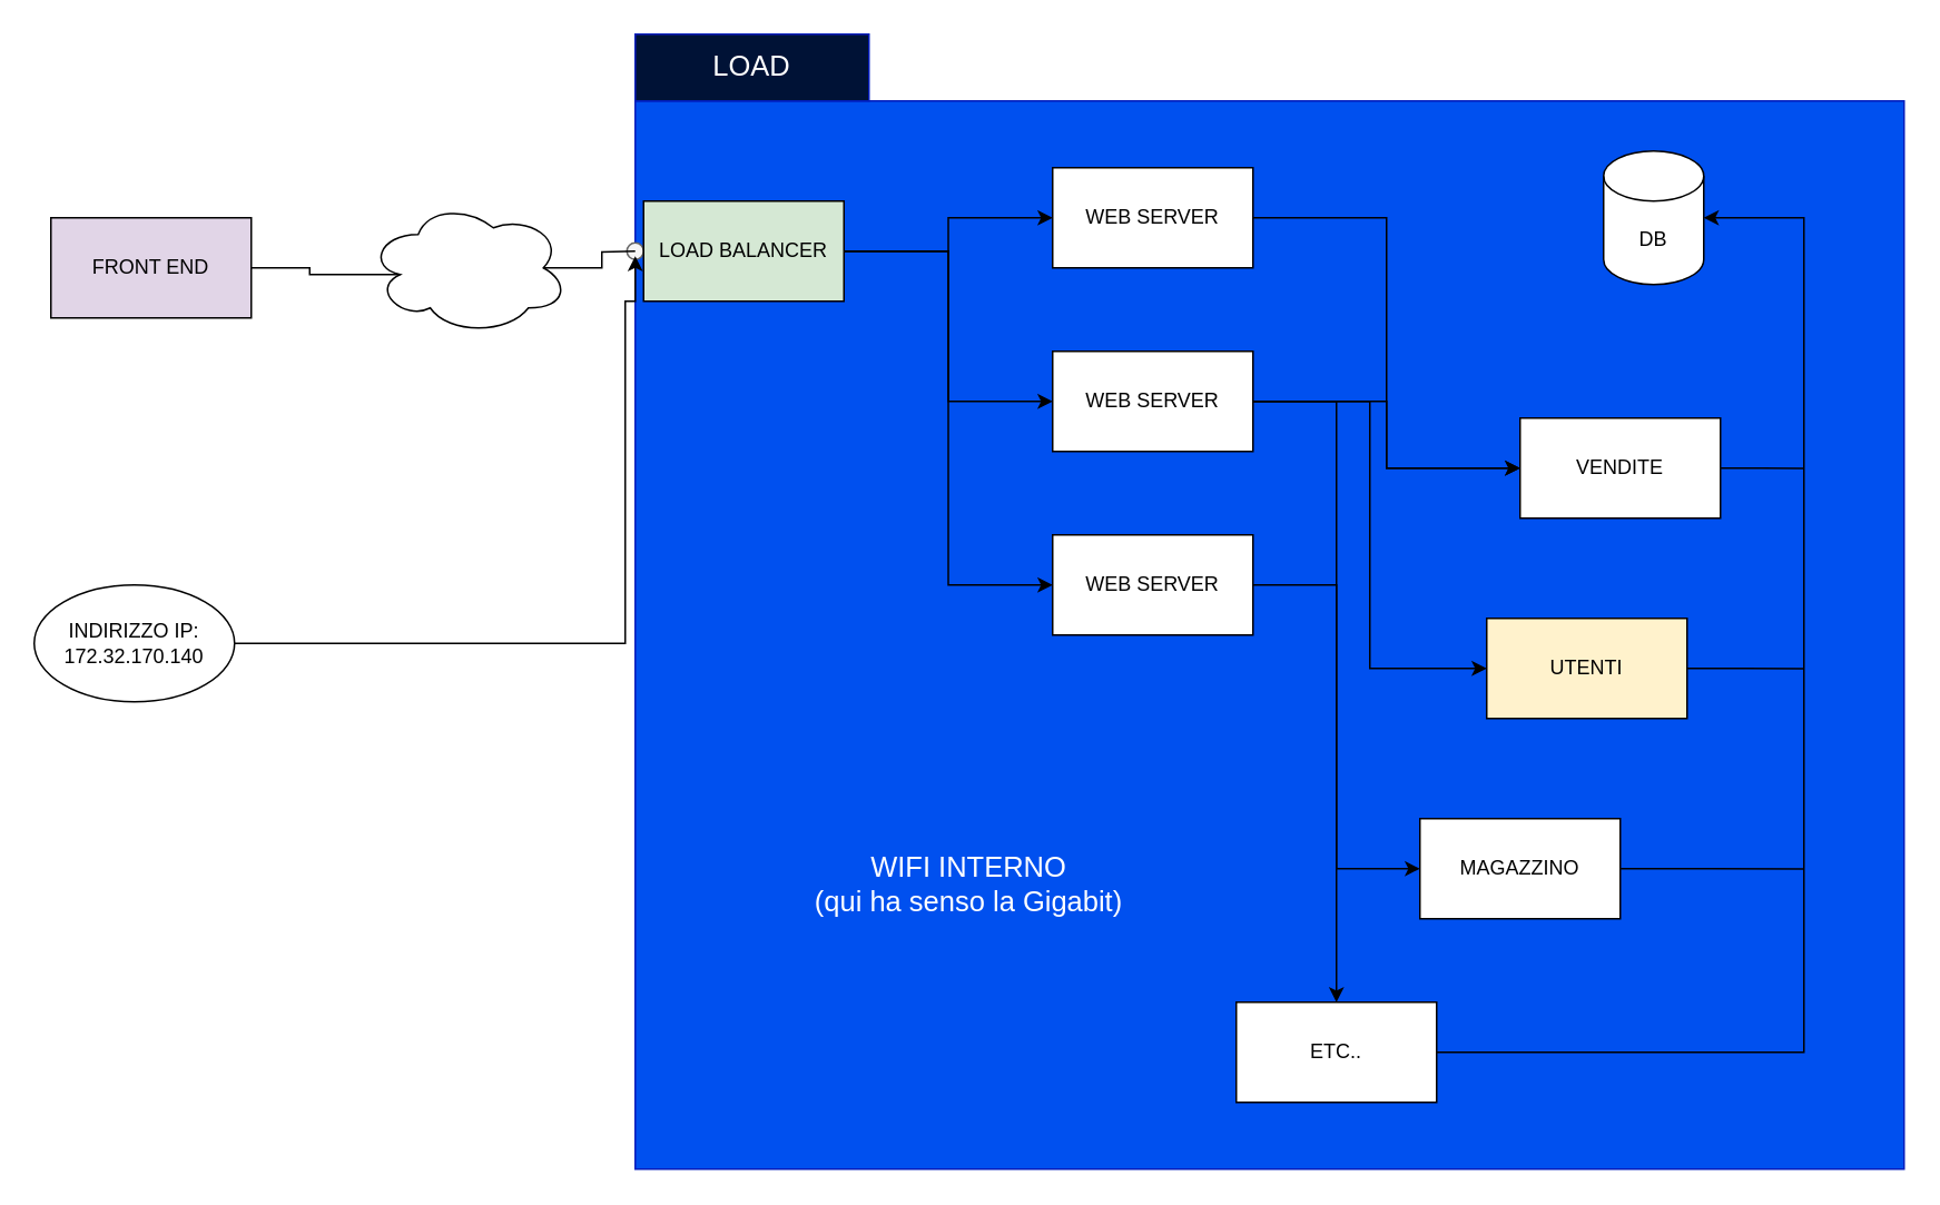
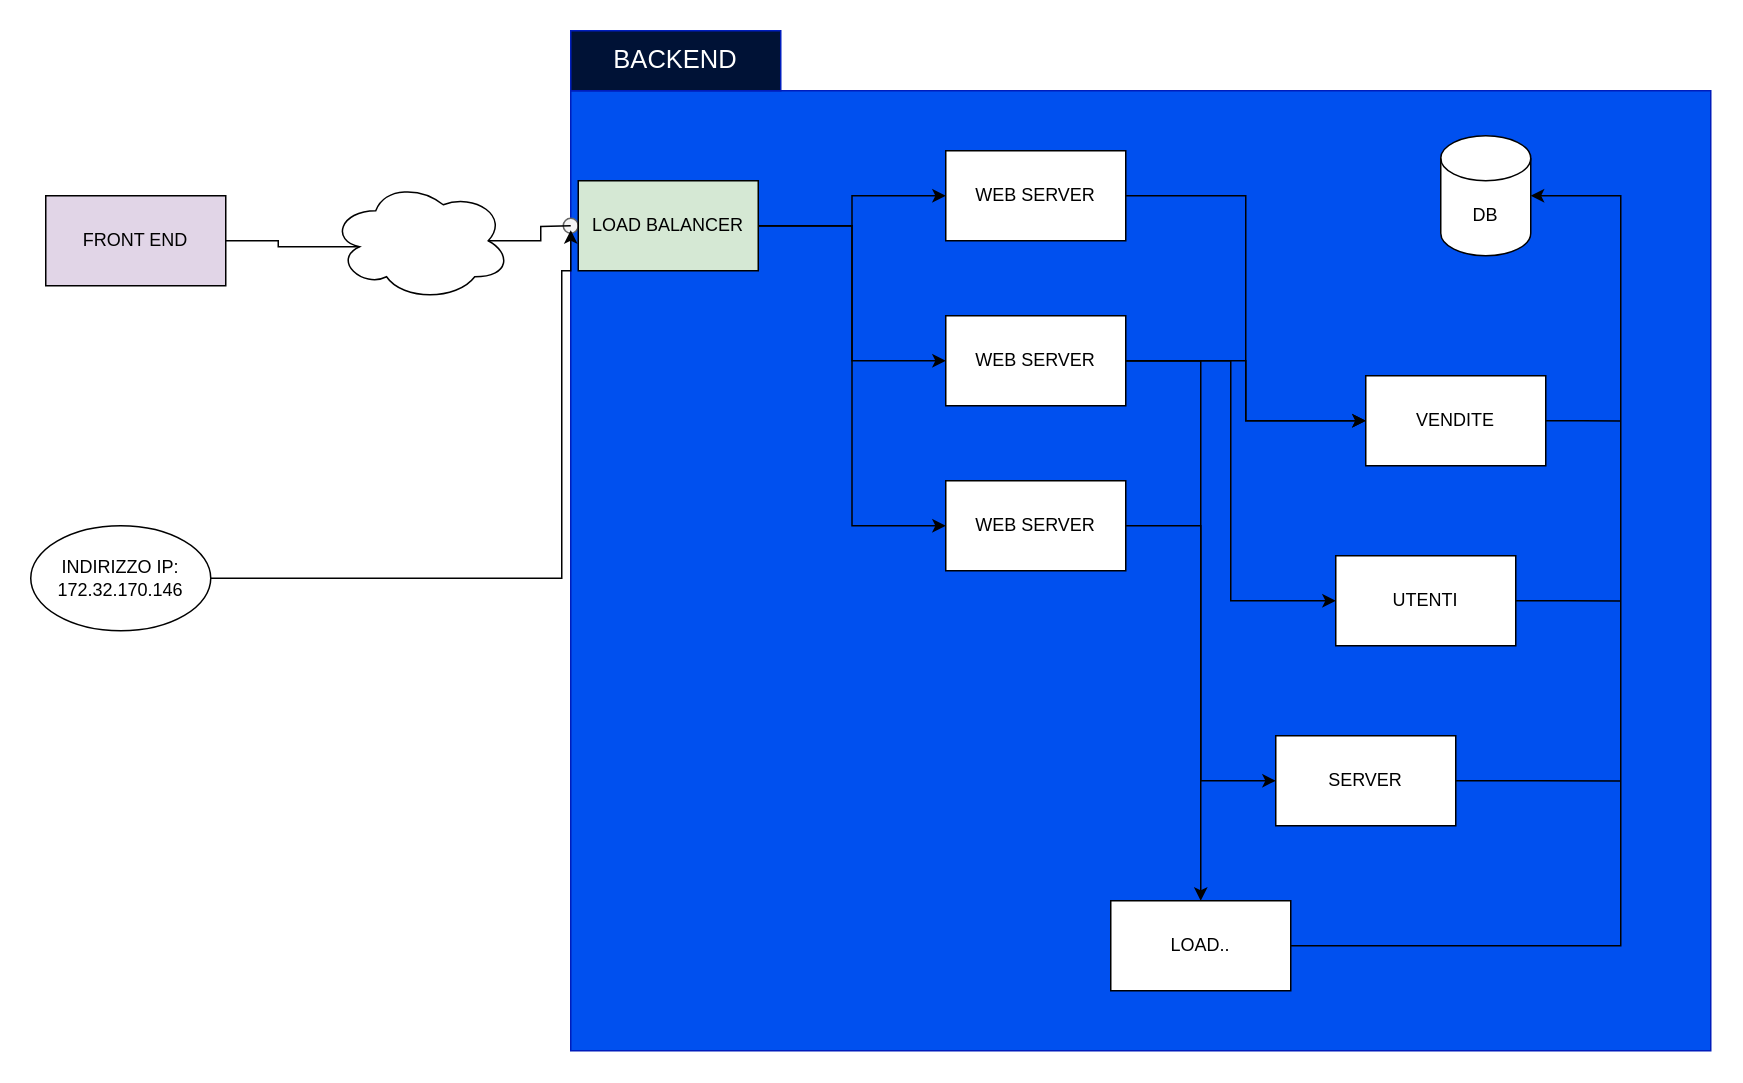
  <mxCell id="0" />
  <mxCell id="1" parent="0" />
  <mxCell id="2" value="" style="rounded=0;whiteSpace=wrap;html=1;fillColor=#0050ef;strokeColor=#001DBC;fontColor=#ffffff;" vertex="1" parent="1"><mxGeometry x="380" y="60" width="760" height="640" as="geometry" /></mxCell>
  <mxCell id="3" value="" style="ellipse;whiteSpace=wrap;html=1;aspect=fixed;fillColor=#f5f5f5;fontColor=#333333;strokeColor=#666666;" vertex="1" parent="1"><mxGeometry x="375" y="145" width="10" height="10" as="geometry" /></mxCell>
  <mxCell id="4" value="FRONT END" style="rounded=0;whiteSpace=wrap;html=1;fillColor=#e1d5e7;" vertex="1" parent="1"><mxGeometry x="30" y="130" width="120" height="60" as="geometry" /></mxCell>
  <mxCell id="5" style="edgeStyle=orthogonalEdgeStyle;rounded=0;orthogonalLoop=1;jettySize=auto;html=1;exitX=1;exitY=0.5;exitDx=0;exitDy=0;entryX=0;entryY=0.5;entryDx=0;entryDy=0;" edge="1" parent="1" source="8" target="11"><mxGeometry relative="1" as="geometry" /></mxCell>
  <mxCell id="6" style="edgeStyle=orthogonalEdgeStyle;rounded=0;orthogonalLoop=1;jettySize=auto;html=1;exitX=1;exitY=0.5;exitDx=0;exitDy=0;entryX=0;entryY=0.5;entryDx=0;entryDy=0;" edge="1" parent="1" source="8" target="15"><mxGeometry relative="1" as="geometry" /></mxCell>
  <mxCell id="7" style="edgeStyle=orthogonalEdgeStyle;rounded=0;orthogonalLoop=1;jettySize=auto;html=1;exitX=1;exitY=0.5;exitDx=0;exitDy=0;entryX=0;entryY=0.5;entryDx=0;entryDy=0;" edge="1" parent="1" source="8" target="17"><mxGeometry relative="1" as="geometry" /></mxCell>
  <mxCell id="8" value="LOAD BALANCER" style="rounded=0;whiteSpace=wrap;html=1;fillColor=#d5e8d4;" vertex="1" parent="1"><mxGeometry x="385" y="120" width="120" height="60" as="geometry" /></mxCell>
  <mxCell id="9" value="" style="ellipse;shape=cloud;whiteSpace=wrap;html=1;" vertex="1" parent="1"><mxGeometry x="220" y="120" width="120" height="80" as="geometry" /></mxCell>
  <mxCell id="10" style="edgeStyle=orthogonalEdgeStyle;rounded=0;orthogonalLoop=1;jettySize=auto;html=1;exitX=1;exitY=0.5;exitDx=0;exitDy=0;entryX=0;entryY=0.5;entryDx=0;entryDy=0;" edge="1" parent="1" source="11" target="20"><mxGeometry relative="1" as="geometry" /></mxCell>
  <mxCell id="11" value="WEB SERVER" style="rounded=0;whiteSpace=wrap;html=1;" vertex="1" parent="1"><mxGeometry x="630" y="100" width="120" height="60" as="geometry" /></mxCell>
  <mxCell id="12" style="edgeStyle=orthogonalEdgeStyle;rounded=0;orthogonalLoop=1;jettySize=auto;html=1;exitX=1;exitY=0.5;exitDx=0;exitDy=0;entryX=0;entryY=0.5;entryDx=0;entryDy=0;" edge="1" parent="1" source="15" target="20"><mxGeometry relative="1" as="geometry" /></mxCell>
  <mxCell id="13" style="edgeStyle=orthogonalEdgeStyle;rounded=0;orthogonalLoop=1;jettySize=auto;html=1;exitX=1;exitY=0.5;exitDx=0;exitDy=0;entryX=0;entryY=0.5;entryDx=0;entryDy=0;" edge="1" parent="1" source="15" target="22"><mxGeometry relative="1" as="geometry" /></mxCell>
  <mxCell id="14" style="edgeStyle=orthogonalEdgeStyle;rounded=0;orthogonalLoop=1;jettySize=auto;html=1;exitX=1;exitY=0.5;exitDx=0;exitDy=0;entryX=0;entryY=0.5;entryDx=0;entryDy=0;" edge="1" parent="1" source="15" target="24"><mxGeometry relative="1" as="geometry" /></mxCell>
  <mxCell id="15" value="WEB SERVER" style="rounded=0;whiteSpace=wrap;html=1;" vertex="1" parent="1"><mxGeometry x="630" y="210" width="120" height="60" as="geometry" /></mxCell>
  <mxCell id="16" style="edgeStyle=orthogonalEdgeStyle;rounded=0;orthogonalLoop=1;jettySize=auto;html=1;exitX=1;exitY=0.5;exitDx=0;exitDy=0;entryX=0.5;entryY=0;entryDx=0;entryDy=0;" edge="1" parent="1" source="17" target="25"><mxGeometry relative="1" as="geometry" /></mxCell>
  <mxCell id="17" value="WEB SERVER" style="rounded=0;whiteSpace=wrap;html=1;" vertex="1" parent="1"><mxGeometry x="630" y="320" width="120" height="60" as="geometry" /></mxCell>
  <mxCell id="18" value="DB" style="shape=cylinder3;whiteSpace=wrap;html=1;boundedLbl=1;backgroundOutline=1;size=15;" vertex="1" parent="1"><mxGeometry x="960" y="90" width="60" height="80" as="geometry" /></mxCell>
  <mxCell id="19" style="edgeStyle=orthogonalEdgeStyle;rounded=0;orthogonalLoop=1;jettySize=auto;html=1;exitX=1;exitY=0.5;exitDx=0;exitDy=0;endArrow=none;endFill=0;" edge="1" parent="1" source="20"><mxGeometry relative="1" as="geometry"><mxPoint x="1080" y="280.13" as="targetPoint" /></mxGeometry></mxCell>
  <mxCell id="20" value="VENDITE" style="rounded=0;whiteSpace=wrap;html=1;" vertex="1" parent="1"><mxGeometry x="910" y="250" width="120" height="60" as="geometry" /></mxCell>
  <mxCell id="21" style="edgeStyle=orthogonalEdgeStyle;rounded=0;orthogonalLoop=1;jettySize=auto;html=1;exitX=1;exitY=0.5;exitDx=0;exitDy=0;endArrow=none;endFill=0;" edge="1" parent="1" source="22"><mxGeometry relative="1" as="geometry"><mxPoint x="1080" y="400.13" as="targetPoint" /></mxGeometry></mxCell>
- <mxCell id="22" value="UTENTI" style="rounded=0;whiteSpace=wrap;html=1;fillColor=#fff2cc;" vertex="1" parent="1"><mxGeometry x="890" y="370" width="120" height="60" as="geometry" /></mxCell>
+ <mxCell id="22" value="UTENTI" style="rounded=0;whiteSpace=wrap;html=1;" vertex="1" parent="1"><mxGeometry x="890" y="370" width="120" height="60" as="geometry" /></mxCell>
  <mxCell id="23" style="edgeStyle=orthogonalEdgeStyle;rounded=0;orthogonalLoop=1;jettySize=auto;html=1;exitX=1;exitY=0.5;exitDx=0;exitDy=0;endArrow=none;endFill=0;" edge="1" parent="1" source="24"><mxGeometry relative="1" as="geometry"><mxPoint x="1080" y="520.13" as="targetPoint" /></mxGeometry></mxCell>
- <mxCell id="24" value="MAGAZZINO" style="rounded=0;whiteSpace=wrap;html=1;" vertex="1" parent="1"><mxGeometry x="850" y="490" width="120" height="60" as="geometry" /></mxCell>
- <mxCell id="25" value="ETC.." style="rounded=0;whiteSpace=wrap;html=1;" vertex="1" parent="1"><mxGeometry x="740" y="600" width="120" height="60" as="geometry" /></mxCell>
+ <mxCell id="24" value="SERVER" style="rounded=0;whiteSpace=wrap;html=1;" vertex="1" parent="1"><mxGeometry x="850" y="490" width="120" height="60" as="geometry" /></mxCell>
+ <mxCell id="25" value="LOAD.." style="rounded=0;whiteSpace=wrap;html=1;" vertex="1" parent="1"><mxGeometry x="740" y="600" width="120" height="60" as="geometry" /></mxCell>
  <mxCell id="26" style="edgeStyle=orthogonalEdgeStyle;rounded=0;orthogonalLoop=1;jettySize=auto;html=1;exitX=0.875;exitY=0.5;exitDx=0;exitDy=0;exitPerimeter=0;endArrow=none;endFill=0;" edge="1" parent="1" source="9"><mxGeometry relative="1" as="geometry"><mxPoint x="380" y="150" as="targetPoint" /></mxGeometry></mxCell>
- <mxCell id="27" value="INDIRIZZO IP:&lt;br&gt;172.32.170.140" style="ellipse;whiteSpace=wrap;html=1;" vertex="1" parent="1"><mxGeometry x="20" y="350" width="120" height="70" as="geometry" /></mxCell>
+ <mxCell id="27" value="INDIRIZZO IP:&lt;br&gt;172.32.170.146" style="ellipse;whiteSpace=wrap;html=1;" vertex="1" parent="1"><mxGeometry x="20" y="350" width="120" height="70" as="geometry" /></mxCell>
  <mxCell id="28" style="edgeStyle=orthogonalEdgeStyle;rounded=0;orthogonalLoop=1;jettySize=auto;html=1;exitX=1;exitY=0.5;exitDx=0;exitDy=0;endArrow=classic;endFill=1;" edge="1" parent="1" source="27"><mxGeometry relative="1" as="geometry"><mxPoint x="144" y="385" as="sourcePoint" /><mxPoint x="380" y="153" as="targetPoint" /><Array as="points"><mxPoint x="374" y="385" /><mxPoint x="374" y="180" /><mxPoint x="380" y="180" /></Array></mxGeometry></mxCell>
  <mxCell id="29" style="edgeStyle=orthogonalEdgeStyle;rounded=0;orthogonalLoop=1;jettySize=auto;html=1;exitX=1;exitY=0.5;exitDx=0;exitDy=0;entryX=0.16;entryY=0.55;entryDx=0;entryDy=0;entryPerimeter=0;endArrow=none;endFill=0;" edge="1" parent="1" source="4" target="9"><mxGeometry relative="1" as="geometry" /></mxCell>
  <mxCell id="30" style="edgeStyle=orthogonalEdgeStyle;rounded=0;orthogonalLoop=1;jettySize=auto;html=1;exitX=1;exitY=0.5;exitDx=0;exitDy=0;entryX=1;entryY=0.5;entryDx=0;entryDy=0;entryPerimeter=0;" edge="1" parent="1" source="25" target="18"><mxGeometry relative="1" as="geometry"><Array as="points"><mxPoint x="1080" y="630" /><mxPoint x="1080" y="130" /></Array></mxGeometry></mxCell>
- <mxCell id="31" value="&lt;font style=&quot;font-size: 17px;&quot;&gt;LOAD&lt;/font&gt;" style="text;html=1;align=center;verticalAlign=middle;whiteSpace=wrap;rounded=0;fillColor=#001236;fontColor=#ffffff;strokeColor=#001DBC;" vertex="1" parent="1"><mxGeometry x="380" y="20" width="140" height="40" as="geometry" /></mxCell>
- <mxCell id="32" value="&lt;font color=&quot;#ffffff&quot; style=&quot;font-size: 17px;&quot;&gt;WIFI INTERNO&lt;/font&gt;&lt;div&gt;&lt;font color=&quot;#ffffff&quot; style=&quot;font-size: 17px;&quot;&gt;(qui ha senso la Gigabit)&lt;/font&gt;&lt;/div&gt;" style="text;html=1;align=center;verticalAlign=middle;whiteSpace=wrap;rounded=0;" vertex="1" parent="1"><mxGeometry x="480" y="510" width="200" height="40" as="geometry" /></mxCell>
+ <mxCell id="31" value="&lt;font style=&quot;font-size: 17px;&quot;&gt;BACKEND&lt;/font&gt;" style="text;html=1;align=center;verticalAlign=middle;whiteSpace=wrap;rounded=0;fillColor=#001236;fontColor=#ffffff;strokeColor=#001DBC;" vertex="1" parent="1"><mxGeometry x="380" y="20" width="140" height="40" as="geometry" /></mxCell>
